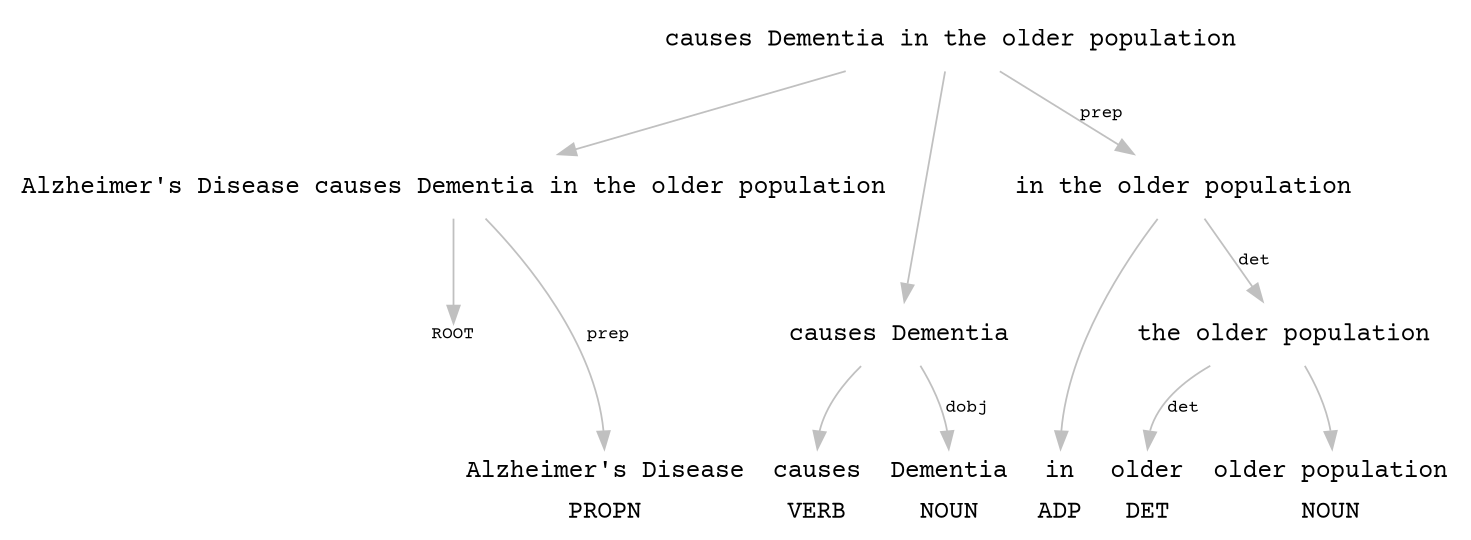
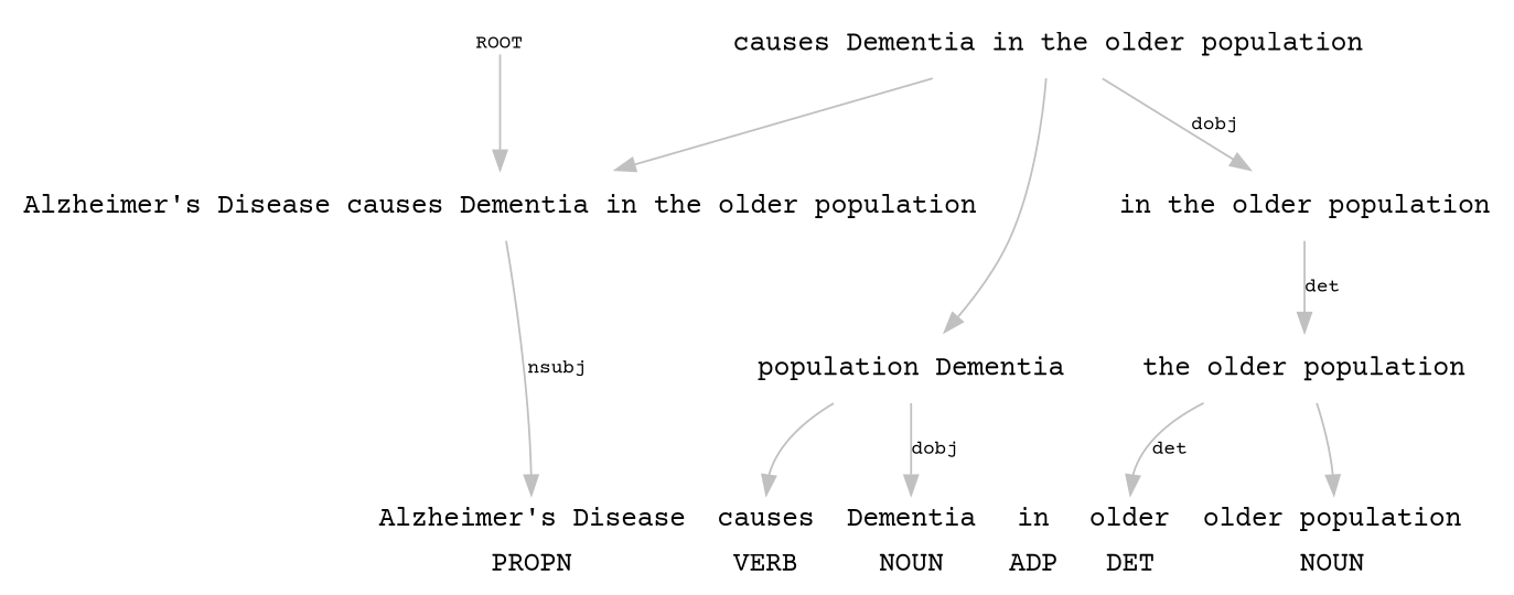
  digraph {
    fontname="Courier Prime"
    node [fontname="Courier Prime" fontsize=14 shape=plaintext]
    edge [color=gray fontname="Courier Prime" fontsize=10]
    n1 [fixedsize=true fontsize=10 height=.15 label=ROOT]
    n2 [label="Alzheimer's Disease causes Dementia in the older population"]
    n3 [label="{<1>Alzheimer's Disease|PROPN}|{<2>causes|VERB}|{<3>Dementia|NOUN}|{<4>in|ADP}|{<5>older|DET}|{<6>older population|NOUN}" penwidth=0 shape=record]
    n4 [label="causes Dementia in the older population"]
-   n5 [label="causes Dementia"]
+   n5 [label="population Dementia"]
    n6 [label="in the older population"]
    n7 [label="the older population"]
-   n2 -> n1
-   n2 -> n3 [headport=1 label=prep]
+   n1 -> n2
+   n2 -> n3 [headport=1 label=nsubj]
    n4 -> n2
    n4 -> n5
-   n4 -> n6 [label=prep]
+   n4 -> n6 [label=dobj]
    n5 -> n3 [headport=2]
    n5 -> n3 [headport=3 label=dobj]
-   n6 -> n3 [headport=4]
    n6 -> n7 [label=det]
    n7 -> n3 [headport=5 label=det]
    n7 -> n3 [headport=6]
  }
